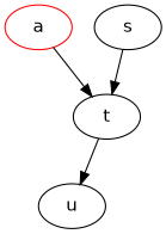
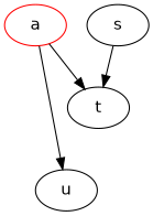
  digraph {
    fontname="DejaVu Sans"
    rankdir=TB
    node [fontname="DejaVu Sans"]
    edge [fontname="DejaVu Sans"]
    a [color=red]
    u
    t
    s
-   t -> u
+   a -> u
    a -> t
    s -> t
  }
